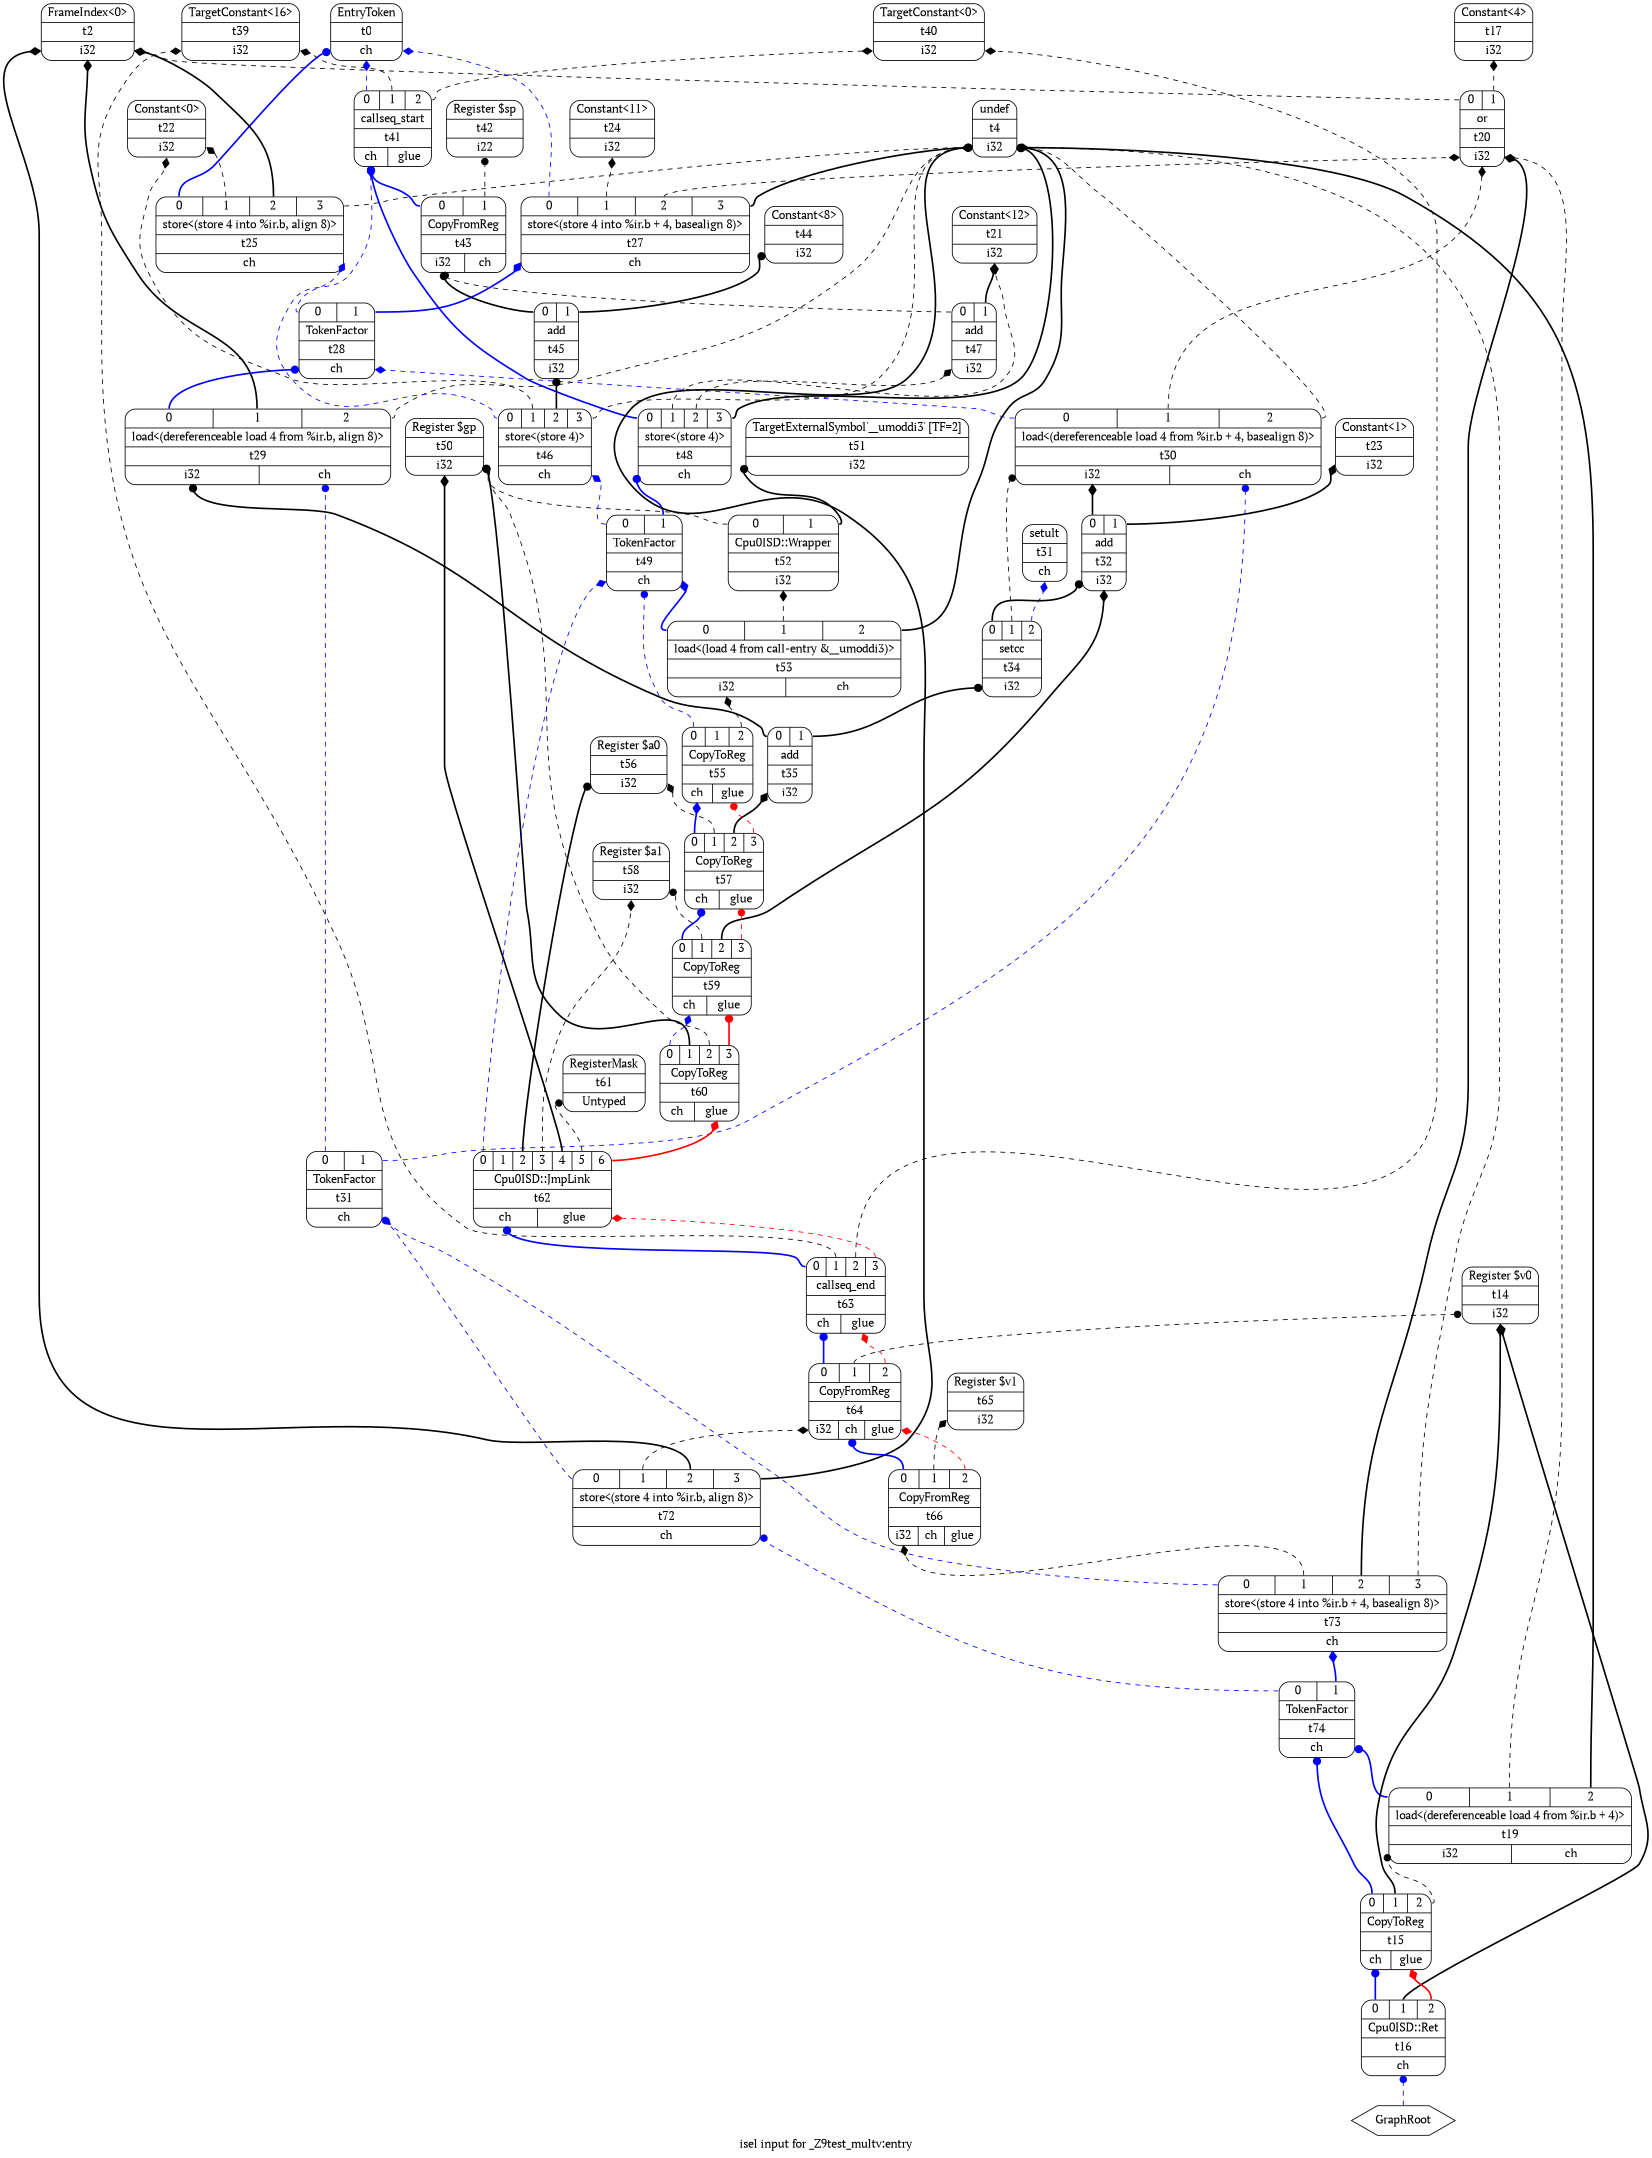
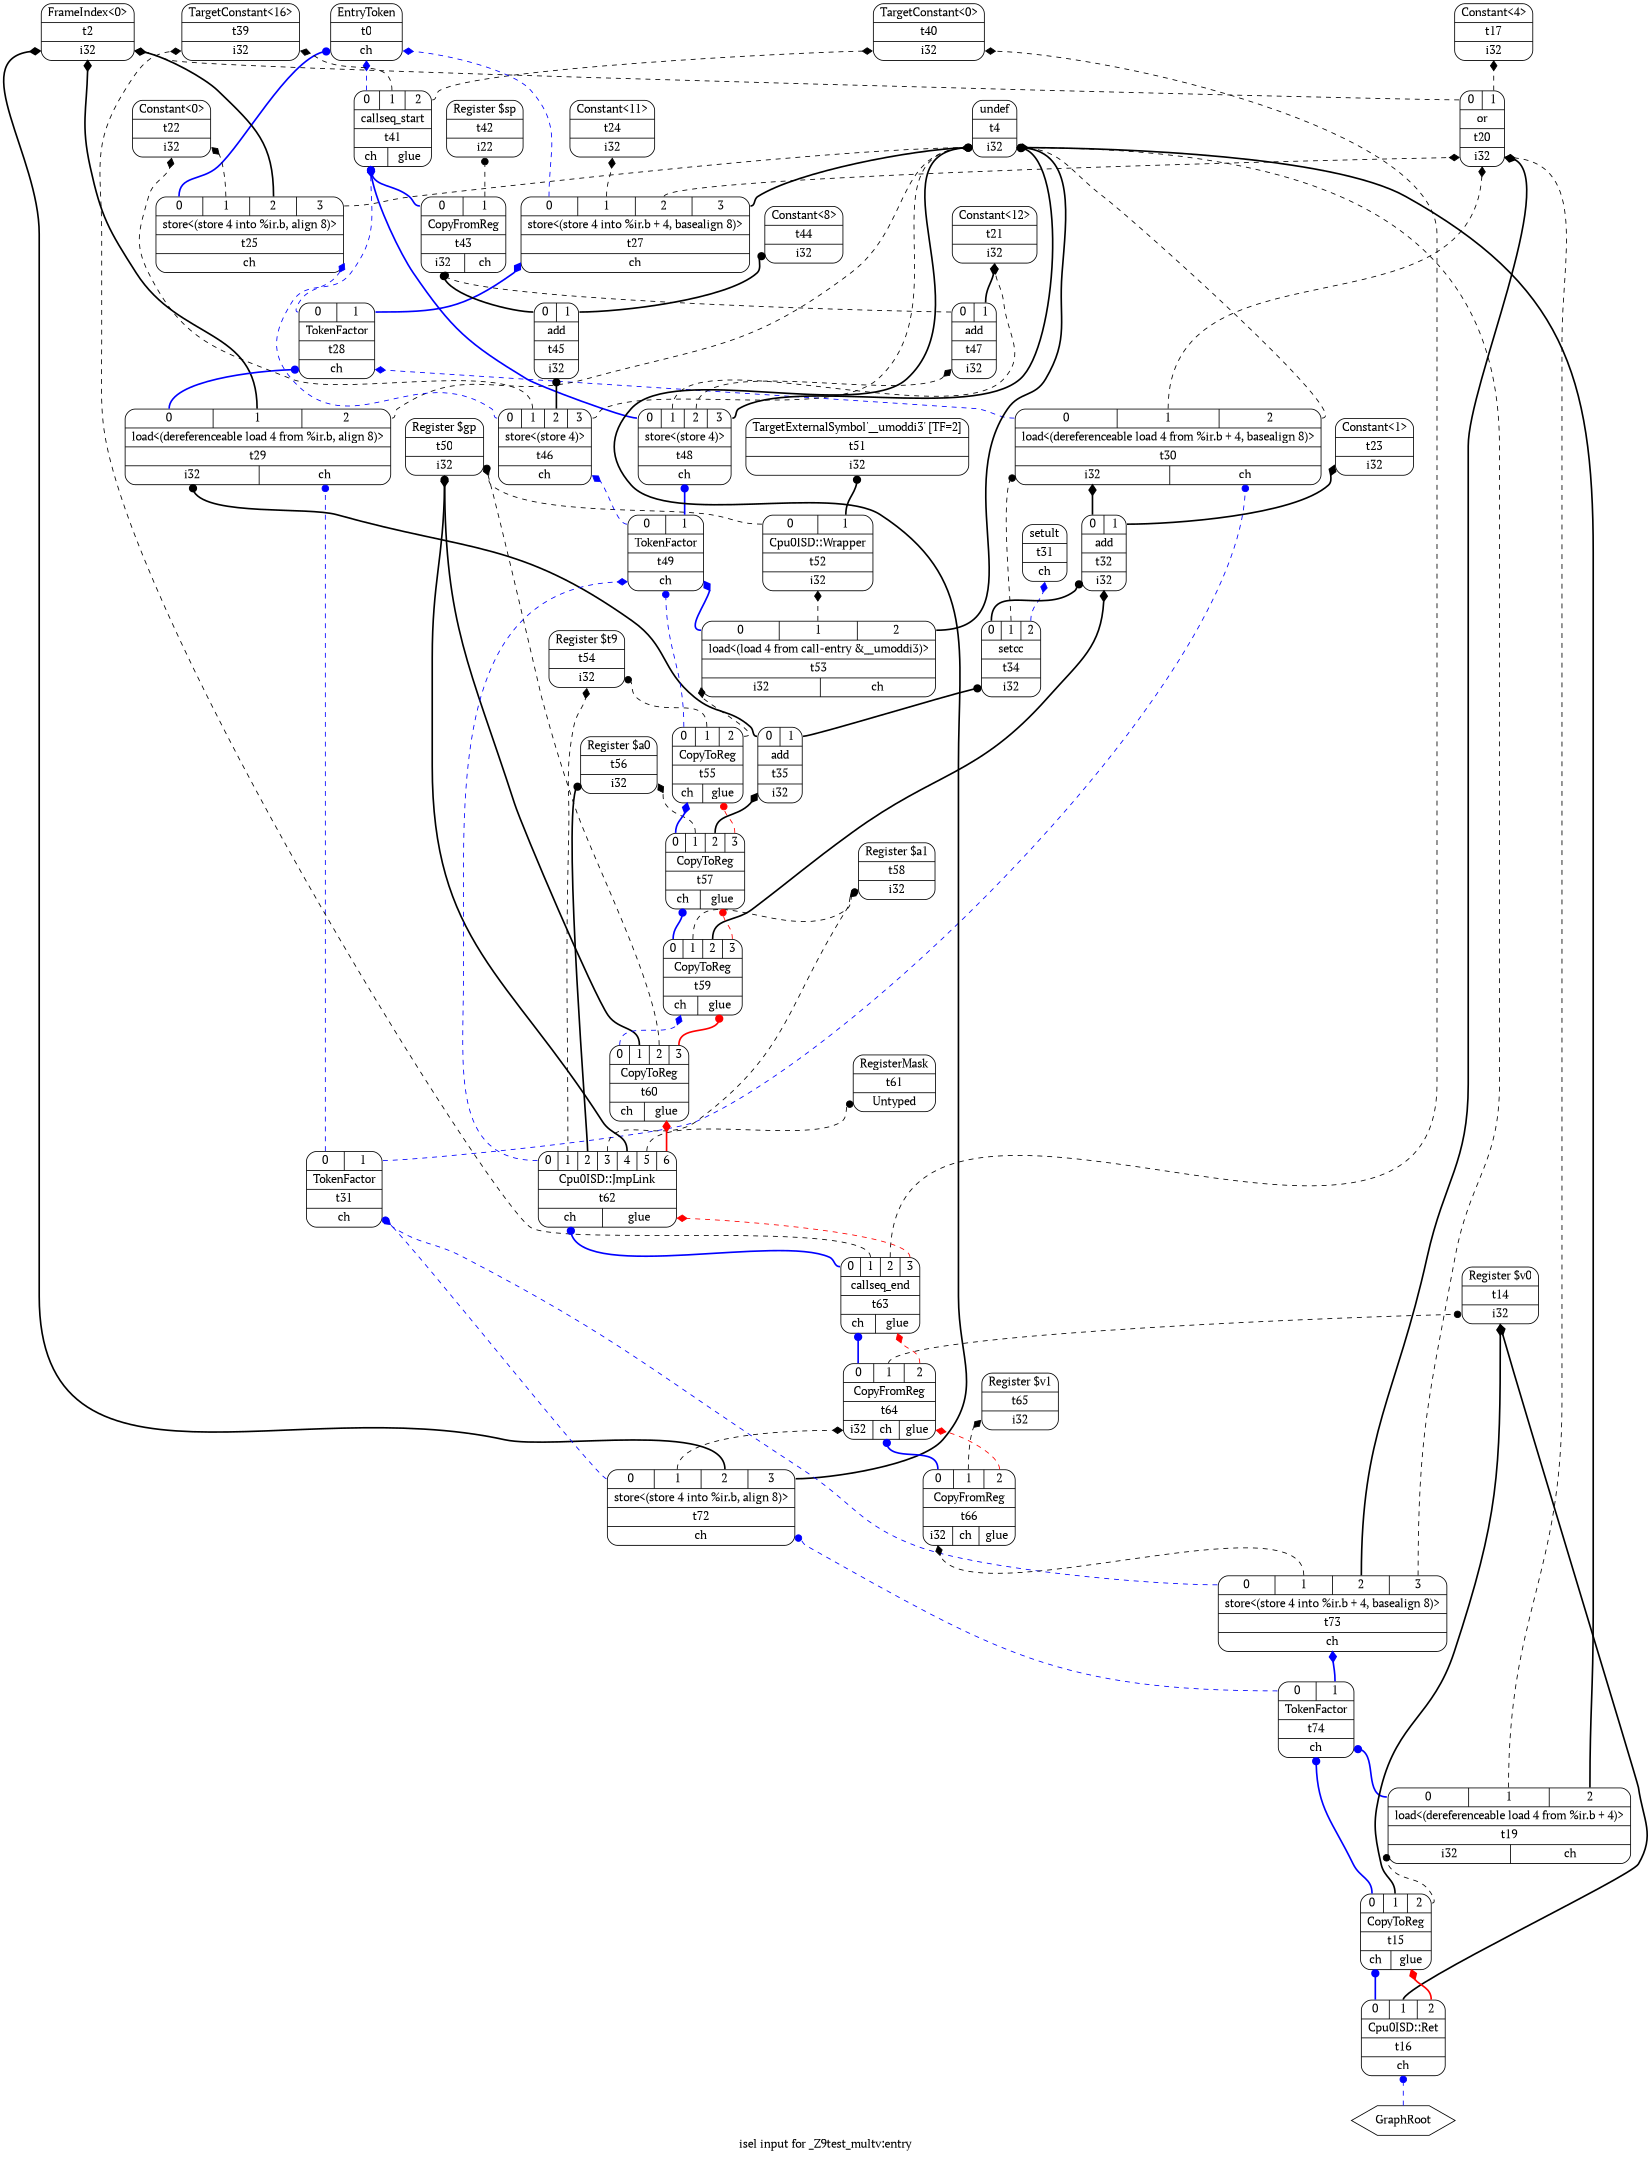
  digraph {
    fontname="PT Serif"
    label="isel input for _Z9test_multv:entry"
    rankdir=BT
    node [fontname="PT Serif" shape=Mrecord]
    edge [arrowhead=diamond fontname="PT Serif" headport=d0 style=dashed tailport=s0]
    n1 [label="{EntryToken|t0|{<d0>ch}}"]
    n2 [label="{FrameIndex\<0\>|t2|{<d0>i32}}"]
    n3 [label="{undef|t4|{<d0>i32}}"]
    n4 [label="{Register $v0|t14|{<d0>i32}}"]
    n5 [label="{Constant\<4\>|t17|{<d0>i32}}"]
    n6 [label="{Constant\<12\>|t21|{<d0>i32}}"]
    n7 [label="{Constant\<0\>|t22|{<d0>i32}}"]
    n8 [label="{Constant\<1\>|t23|{<d0>i32}}"]
    n9 [label="{Constant\<11\>|t24|{<d0>i32}}"]
    n10 [label="{setult|t31|{<d0>ch}}"]
    n11 [label="{TargetConstant\<16\>|t39|{<d0>i32}}"]
    n12 [label="{TargetConstant\<0\>|t40|{<d0>i32}}"]
    n13 [label="{Register $sp|t42|{<d0>i22}}"]
    n14 [label="{Constant\<8\>|t44|{<d0>i32}}"]
    n15 [label="{Register $gp|t50|{<d0>i32}}"]
    n16 [label="{TargetExternalSymbol'__umoddi3' [TF=2]|t51|{<d0>i32}}"]
+   n17 [label="{Register $t9|t54|{<d0>i32}}"]
    n18 [label="{Register $a0|t56|{<d0>i32}}"]
    n19 [label="{Register $a1|t58|{<d0>i32}}"]
    n20 [label="{RegisterMask|t61|{<d0>Untyped}}"]
    n21 [label="{Register $v1|t65|{<d0>i32}}"]
    n22 [label="{{<s0>0|<s1>1}|or|t20|{<d0>i32}}"]
    n23 [label="{{<s0>0|<s1>1|<s2>2|<s3>3}|store\<(store 4 into %ir.b, align 8)\>|t25|{<d0>ch}}"]
    n24 [label="{{<s0>0|<s1>1|<s2>2}|callseq_start|t41|{<d0>ch|<d1>glue}}"]
    n25 [label="{{<s0>0|<s1>1}|Cpu0ISD::Wrapper|t52|{<d0>i32}}"]
    n26 [label="{{<s0>0|<s1>1|<s2>2|<s3>3}|store\<(store 4 into %ir.b + 4, basealign 8)\>|t27|{<d0>ch}}"]
    n27 [label="{{<s0>0|<s1>1}|CopyFromReg|t43|{<d0>i32|<d1>ch}}"]
    n28 [label="{{<s0>0|<s1>1}|TokenFactor|t28|{<d0>ch}}"]
    n29 [label="{{<s0>0|<s1>1}|add|t47|{<d0>i32}}"]
    n30 [label="{{<s0>0|<s1>1}|add|t45|{<d0>i32}}"]
    n31 [label="{{<s0>0|<s1>1|<s2>2}|load\<(dereferenceable load 4 from %ir.b + 4, basealign 8)\>|t30|{<d0>i32|<d1>ch}}"]
    n32 [label="{{<s0>0|<s1>1|<s2>2}|load\<(dereferenceable load 4 from %ir.b, align 8)\>|t29|{<d0>i32|<d1>ch}}"]
    n33 [label="{{<s0>0|<s1>1|<s2>2|<s3>3}|store\<(store 4)\>|t48|{<d0>ch}}"]
    n34 [label="{{<s0>0|<s1>1|<s2>2|<s3>3}|store\<(store 4)\>|t46|{<d0>ch}}"]
    n35 [label="{{<s0>0|<s1>1}|add|t32|{<d0>i32}}"]
    n36 [label="{{<s0>0|<s1>1}|TokenFactor|t31|{<d0>ch}}"]
    n37 [label="{{<s0>0|<s1>1}|TokenFactor|t49|{<d0>ch}}"]
    n38 [label="{{<s0>0|<s1>1|<s2>2}|setcc|t34|{<d0>i32}}"]
    n39 [label="{{<s0>0|<s1>1|<s2>2}|load\<(load 4 from call-entry &__umoddi3)\>|t53|{<d0>i32|<d1>ch}}"]
    n40 [label="{{<s0>0|<s1>1}|add|t35|{<d0>i32}}"]
    n41 [label="{{<s0>0|<s1>1|<s2>2}|CopyToReg|t55|{<d0>ch|<d1>glue}}"]
    n42 [label="{{<s0>0|<s1>1|<s2>2|<s3>3}|CopyToReg|t57|{<d0>ch|<d1>glue}}"]
    n43 [label="{{<s0>0|<s1>1|<s2>2|<s3>3}|CopyToReg|t59|{<d0>ch|<d1>glue}}"]
    n44 [label="{{<s0>0|<s1>1|<s2>2|<s3>3}|CopyToReg|t60|{<d0>ch|<d1>glue}}"]
    n45 [label="{{<s0>0|<s1>1|<s2>2|<s3>3|<s4>4|<s5>5|<s6>6}|Cpu0ISD::JmpLink|t62|{<d0>ch|<d1>glue}}"]
    n46 [label="{{<s0>0|<s1>1|<s2>2|<s3>3}|callseq_end|t63|{<d0>ch|<d1>glue}}"]
    n47 [label="{{<s0>0|<s1>1|<s2>2}|CopyFromReg|t64|{<d0>i32|<d1>ch|<d2>glue}}"]
    n48 [label="{{<s0>0|<s1>1|<s2>2|<s3>3}|store\<(store 4 into %ir.b, align 8)\>|t72|{<d0>ch}}"]
    n49 [label="{{<s0>0|<s1>1|<s2>2}|CopyFromReg|t66|{<d0>i32|<d1>ch|<d2>glue}}"]
    n50 [label="{{<s0>0|<s1>1|<s2>2|<s3>3}|store\<(store 4 into %ir.b + 4, basealign 8)\>|t73|{<d0>ch}}"]
    n51 [label="{{<s0>0|<s1>1}|TokenFactor|t74|{<d0>ch}}"]
    n52 [label="{{<s0>0|<s1>1|<s2>2}|load\<(dereferenceable load 4 from %ir.b + 4)\>|t19|{<d0>i32|<d1>ch}}"]
    n53 [label="{{<s0>0|<s1>1|<s2>2}|CopyToReg|t15|{<d0>ch|<d1>glue}}"]
    n54 [label="{{<s0>0|<s1>1|<s2>2}|Cpu0ISD::Ret|t16|{<d0>ch}}"]
    n55 [label=GraphRoot plaintext=circle shape=hexagon]
    n22 -> n2
    n22 -> n5 [tailport=s1]
    n23 -> n1 [arrowhead=dot color=blue style=bold]
    n23 -> n2 [style=bold tailport=s2]
    n23 -> n3 [arrowhead=dot tailport=s3]
    n23 -> n7 [tailport=s1]
    n24 -> n1 [color=blue]
    n24 -> n11 [tailport=s1]
    n24 -> n12 [tailport=s2]
    n25 -> n15 [arrowhead=dot]
    n25 -> n16 [arrowhead=dot style=bold tailport=s1]
    n26 -> n1 [color=blue]
    n26 -> n3 [arrowhead=dot style=bold tailport=s3]
    n26 -> n9 [tailport=s1]
    n26 -> n22 [tailport=s2]
    n27 -> n13 [arrowhead=dot tailport=s1]
    n27 -> n24 [arrowhead=dot color=blue style=bold]
    n28 -> n23 [color=blue]
    n28 -> n26 [color=blue style=bold tailport=s1]
    n29 -> n6 [style=bold tailport=s1]
    n29 -> n27 [arrowhead=dot]
    n30 -> n14 [arrowhead=dot style=bold tailport=s1]
    n30 -> n27 [arrowhead=dot style=bold]
    n31 -> n3 [arrowhead=dot tailport=s2]
    n31 -> n22 [tailport=s1]
    n31 -> n28 [color=blue]
    n32 -> n2 [style=bold tailport=s1]
    n32 -> n3 [tailport=s2]
    n32 -> n28 [arrowhead=dot color=blue style=bold]
    n33 -> n3 [arrowhead=dot style=bold tailport=s3]
    n33 -> n6 [tailport=s1]
    n33 -> n24 [color=blue style=bold]
    n33 -> n29 [tailport=s2]
    n34 -> n3 [arrowhead=dot tailport=s3]
    n34 -> n7 [tailport=s1]
    n34 -> n24 [arrowhead=dot color=blue]
    n34 -> n30 [arrowhead=dot style=bold tailport=s2]
    n35 -> n8 [style=bold tailport=s1]
    n35 -> n31 [style=bold]
    n36 -> n31 [arrowhead=dot color=blue headport=d1 tailport=s1]
    n36 -> n32 [arrowhead=dot color=blue headport=d1]
    n37 -> n33 [arrowhead=dot color=blue style=bold tailport=s1]
    n37 -> n34 [color=blue]
    n38 -> n10 [color=blue tailport=s2]
    n38 -> n31 [arrowhead=dot tailport=s1]
    n38 -> n35 [arrowhead=dot style=bold]
    n39 -> n3 [arrowhead=dot style=bold tailport=s2]
    n39 -> n25 [tailport=s1]
    n39 -> n37 [color=blue style=bold]
    n40 -> n32 [arrowhead=dot style=bold]
    n40 -> n38 [arrowhead=dot style=bold tailport=s1]
+   n41 -> n17 [arrowhead=dot tailport=s1]
    n41 -> n37 [arrowhead=dot color=blue]
    n41 -> n39 [tailport=s2]
    n42 -> n18 [tailport=s1]
    n42 -> n40 [style=bold tailport=s2]
    n42 -> n41 [color=blue style=bold]
    n42 -> n41 [arrowhead=dot color=red headport=d1 tailport=s3]
    n43 -> n19 [arrowhead=dot tailport=s1]
    n43 -> n35 [style=bold tailport=s2]
    n43 -> n42 [arrowhead=dot color=blue style=bold]
    n43 -> n42 [arrowhead=dot color=red headport=d1 tailport=s3]
    n44 -> n15 [arrowhead=dot style=bold tailport=s1]
    n44 -> n15 [tailport=s2]
    n44 -> n43 [color=blue]
    n44 -> n43 [arrowhead=dot color=red headport=d1 style=bold tailport=s3]
    n45 -> n15 [style=bold tailport=s4]
+   n45 -> n17 [tailport=s1]
    n45 -> n18 [arrowhead=dot style=bold tailport=s2]
    n45 -> n19 [tailport=s3]
    n45 -> n20 [arrowhead=dot tailport=s5]
    n45 -> n37 [color=blue]
    n45 -> n44 [color=red headport=d1 style=bold tailport=s6]
    n46 -> n11 [tailport=s1]
    n46 -> n12 [tailport=s2]
    n46 -> n45 [arrowhead=dot color=blue style=bold]
    n46 -> n45 [color=red headport=d1 tailport=s3]
    n47 -> n4 [arrowhead=dot tailport=s1]
    n47 -> n46 [arrowhead=dot color=blue style=bold]
    n47 -> n46 [color=red headport=d1 tailport=s2]
    n48 -> n2 [style=bold tailport=s2]
    n48 -> n3 [arrowhead=dot style=bold tailport=s3]
    n48 -> n36 [arrowhead=dot color=blue]
    n48 -> n47 [tailport=s1]
    n49 -> n21 [tailport=s1]
    n49 -> n47 [arrowhead=dot color=blue headport=d1 style=bold]
    n49 -> n47 [color=red headport=d2 tailport=s2]
    n50 -> n3 [arrowhead=dot tailport=s3]
    n50 -> n22 [style=bold tailport=s2]
    n50 -> n36 [color=blue]
    n50 -> n49 [tailport=s1]
    n51 -> n48 [arrowhead=dot color=blue]
    n51 -> n50 [color=blue style=bold tailport=s1]
    n52 -> n3 [style=bold tailport=s2]
    n52 -> n22 [tailport=s1]
    n52 -> n51 [arrowhead=dot color=blue style=bold]
    n53 -> n4 [style=bold tailport=s1]
    n53 -> n51 [arrowhead=dot color=blue style=bold]
    n53 -> n52 [arrowhead=dot tailport=s2]
    n54 -> n4 [style=bold tailport=s1]
    n54 -> n53 [arrowhead=dot color=blue style=bold]
    n54 -> n53 [color=red headport=d1 style=bold tailport=s2]
    n55 -> n54 [arrowhead=dot color=blue]
  }
